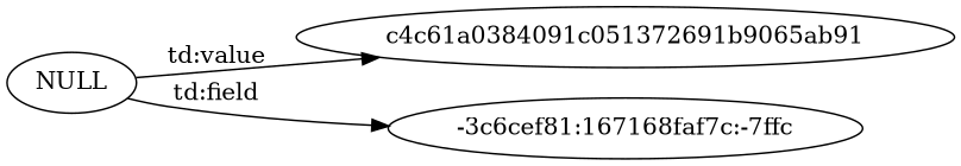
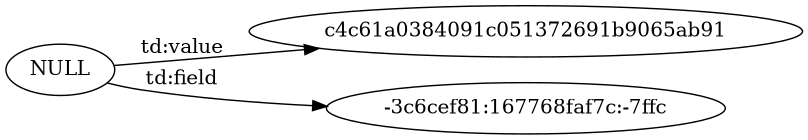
  digraph {
    rankdir=LR
    NULL
    c4c61a0384091c051372691b9065ab91
-   "-3c6cef81:167168faf7c:-7ffc"
+   "-3c6cef81:167168faf7c:-7ffc" [label="-3c6cef81:167768faf7c:-7ffc"]
    NULL -> c4c61a0384091c051372691b9065ab91 [label="td:value"]
    NULL -> "-3c6cef81:167168faf7c:-7ffc" [label="td:field"]
  }
